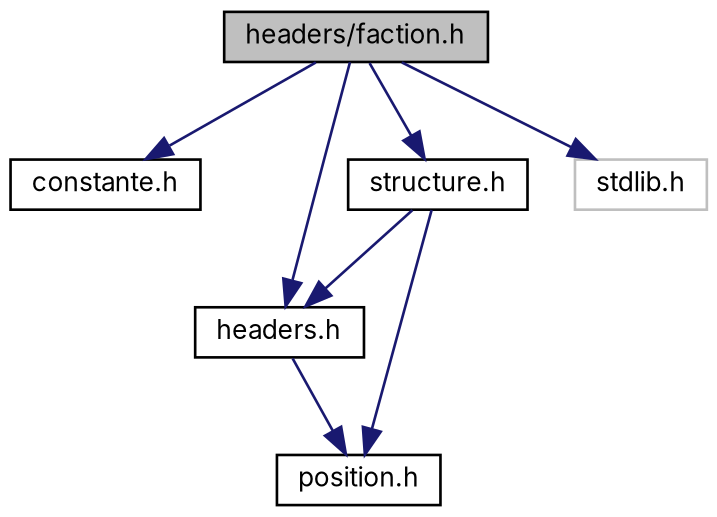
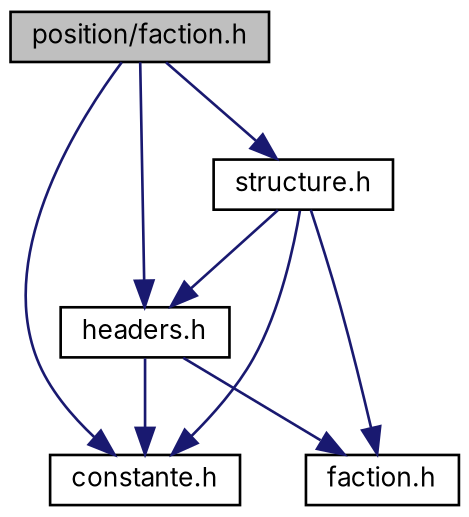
  digraph {
    fontname=Inter
    node [color=black fillcolor=white fontname=Inter fontsize=10 shape=record style=filled]
    edge [color=midnightblue fontname=Inter fontsize=10 labelfontname=Helvetica labelfontsize=10 style=solid]
-   n1 [fillcolor=grey75 fontcolor=black height=0.2 label="headers/faction.h" width=0.4]
+   n1 [fillcolor=grey75 fontcolor=black height=0.2 label="position/faction.h" width=0.4]
    n2 [height=0.2 label="constante.h" width=0.4]
    n3 [height=0.2 label="headers.h" width=0.4]
    n4 [height=0.2 label="structure.h" width=0.4]
-   n5 [color=grey75 height=0.2 label="stdlib.h" width=0.4]
-   n6 [height=0.2 label="position.h" width=0.4]
+   n6 [height=0.2 label="faction.h" width=0.4]
    n1 -> n2
    n1 -> n3
    n1 -> n4
-   n1 -> n5
+   n3 -> n2
    n3 -> n6
+   n4 -> n2
    n4 -> n3
    n4 -> n6
  }
